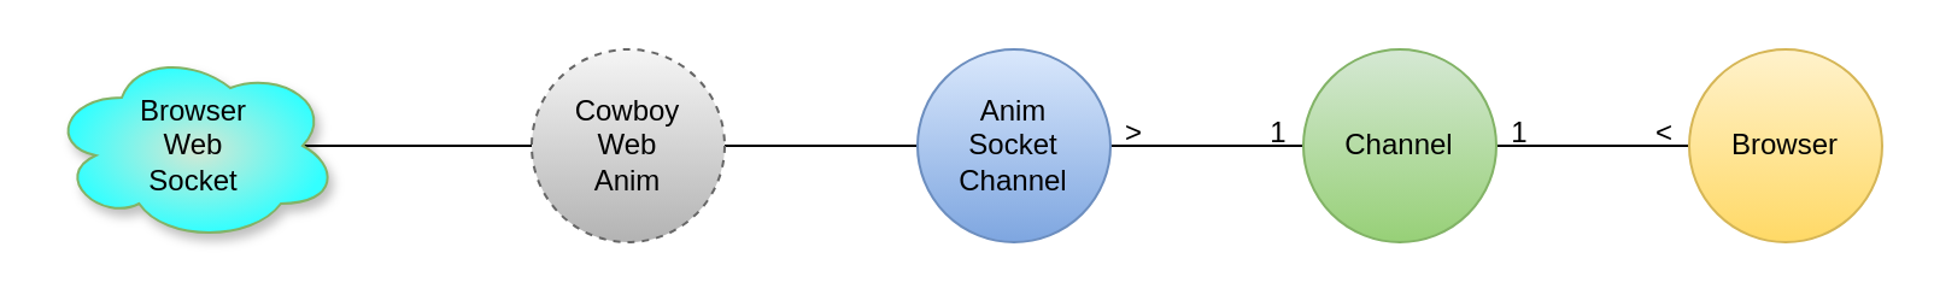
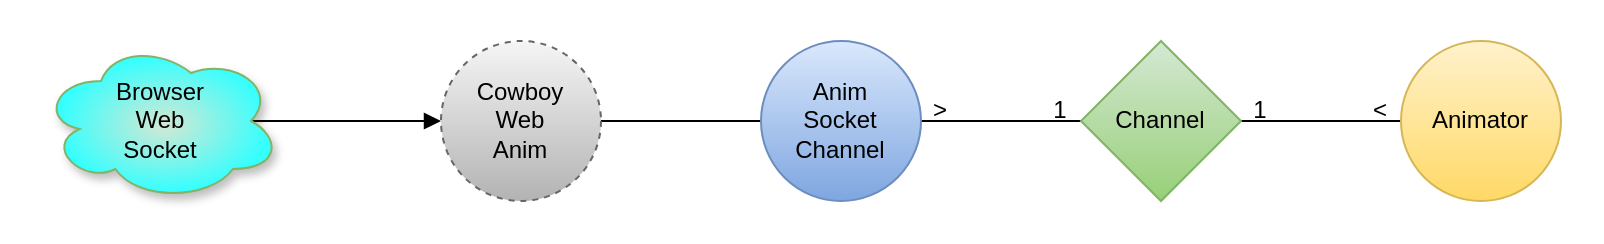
  <mxCell id="0" />
  <mxCell id="1" parent="0" />
- <mxCell id="2" style="edgeStyle=orthogonalEdgeStyle;rounded=0;orthogonalLoop=1;jettySize=auto;html=1;exitX=0.875;exitY=0.5;exitDx=0;exitDy=0;exitPerimeter=0;entryX=0;entryY=0.5;entryDx=0;entryDy=0;endArrow=none;startFill=0;" edge="1" parent="1" source="3" target="5"><mxGeometry relative="1" as="geometry" /></mxCell>
+ <mxCell id="2" style="edgeStyle=orthogonalEdgeStyle;rounded=0;orthogonalLoop=1;jettySize=auto;html=1;exitX=0.875;exitY=0.5;exitDx=0;exitDy=0;exitPerimeter=0;entryX=0;entryY=0.5;entryDx=0;entryDy=0;endArrow=block;startFill=0;" edge="1" parent="1" source="3" target="5"><mxGeometry relative="1" as="geometry" /></mxCell>
  <mxCell id="3" value="Browser&lt;div&gt;Web&lt;/div&gt;&lt;div&gt;Socket&lt;/div&gt;" style="ellipse;shape=cloud;whiteSpace=wrap;html=1;fillStyle=auto;fillColor=#d5e8d4;strokeColor=#82b366;gradientColor=#33FFFF;gradientDirection=radial;shadow=1;" vertex="1" parent="1"><mxGeometry x="20" y="20" width="120" height="80" as="geometry" /></mxCell>
  <mxCell id="4" style="edgeStyle=orthogonalEdgeStyle;shape=connector;rounded=0;orthogonalLoop=1;jettySize=auto;html=1;exitX=1;exitY=0.5;exitDx=0;exitDy=0;entryX=0;entryY=0.5;entryDx=0;entryDy=0;strokeColor=default;align=center;verticalAlign=middle;fontFamily=Helvetica;fontSize=11;fontColor=default;labelBackgroundColor=default;startFill=0;endArrow=none;" edge="1" parent="1" source="5" target="7"><mxGeometry relative="1" as="geometry" /></mxCell>
  <mxCell id="5" value="Cowboy&lt;div&gt;Web&lt;/div&gt;&lt;div&gt;Anim&lt;/div&gt;" style="ellipse;whiteSpace=wrap;html=1;aspect=fixed;dashed=1;fillColor=#f5f5f5;strokeColor=#666666;gradientColor=#b3b3b3;" vertex="1" parent="1"><mxGeometry x="220" y="20" width="80" height="80" as="geometry" /></mxCell>
  <mxCell id="6" style="edgeStyle=orthogonalEdgeStyle;shape=connector;rounded=0;orthogonalLoop=1;jettySize=auto;html=1;exitX=1;exitY=0.5;exitDx=0;exitDy=0;entryX=0;entryY=0.5;entryDx=0;entryDy=0;strokeColor=default;align=center;verticalAlign=middle;fontFamily=Helvetica;fontSize=11;fontColor=default;labelBackgroundColor=default;startFill=0;endArrow=none;curved=1;strokeWidth=1;" edge="1" parent="1" source="7" target="9"><mxGeometry relative="1" as="geometry" /></mxCell>
  <mxCell id="7" value="Anim&lt;div&gt;Socket&lt;/div&gt;&lt;div&gt;Channel&lt;/div&gt;" style="ellipse;whiteSpace=wrap;html=1;aspect=fixed;fillColor=#dae8fc;gradientColor=#7ea6e0;strokeColor=#6c8ebf;" vertex="1" parent="1"><mxGeometry x="380" y="20" width="80" height="80" as="geometry" /></mxCell>
  <mxCell id="8" style="edgeStyle=orthogonalEdgeStyle;shape=connector;curved=1;rounded=0;orthogonalLoop=1;jettySize=auto;html=1;exitX=1;exitY=0.5;exitDx=0;exitDy=0;entryX=0;entryY=0.5;entryDx=0;entryDy=0;strokeColor=default;align=center;verticalAlign=middle;fontFamily=Helvetica;fontSize=11;fontColor=default;labelBackgroundColor=default;startFill=0;endArrow=none;" edge="1" parent="1" source="9" target="10"><mxGeometry relative="1" as="geometry" /></mxCell>
- <mxCell id="9" value="Channel" style="ellipse;whiteSpace=wrap;html=1;aspect=fixed;fillColor=#d5e8d4;gradientColor=#97d077;strokeColor=#82b366;" vertex="1" parent="1"><mxGeometry x="540" y="20" width="80" height="80" as="geometry" /></mxCell>
- <mxCell id="10" value="Browser" style="ellipse;whiteSpace=wrap;html=1;aspect=fixed;fillColor=#fff2cc;gradientColor=#ffd966;strokeColor=#d6b656;" vertex="1" parent="1"><mxGeometry x="700" y="20" width="80" height="80" as="geometry" /></mxCell>
+ <mxCell id="9" value="Channel" style="rhombus;whiteSpace=wrap;html=1;aspect=fixed;fillColor=#d5e8d4;gradientColor=#97d077;strokeColor=#82b366;" vertex="1" parent="1"><mxGeometry x="540" y="20" width="80" height="80" as="geometry" /></mxCell>
+ <mxCell id="10" value="Animator" style="ellipse;whiteSpace=wrap;html=1;aspect=fixed;fillColor=#fff2cc;gradientColor=#ffd966;strokeColor=#d6b656;" vertex="1" parent="1"><mxGeometry x="700" y="20" width="80" height="80" as="geometry" /></mxCell>
  <mxCell id="11" value="1" style="text;html=1;align=center;verticalAlign=middle;whiteSpace=wrap;rounded=0;" vertex="1" parent="1"><mxGeometry x="520" y="40" width="20" height="30" as="geometry" /></mxCell>
  <mxCell id="12" value="1" style="text;html=1;align=center;verticalAlign=middle;whiteSpace=wrap;rounded=0;" vertex="1" parent="1"><mxGeometry x="620" y="40" width="20" height="30" as="geometry" /></mxCell>
  <mxCell id="13" value="&amp;lt;" style="text;html=1;align=center;verticalAlign=middle;whiteSpace=wrap;rounded=0;" vertex="1" parent="1"><mxGeometry x="680" y="40" width="20" height="30" as="geometry" /></mxCell>
  <mxCell id="14" value="&amp;gt;" style="text;html=1;align=center;verticalAlign=middle;whiteSpace=wrap;rounded=0;fontSize=12;" vertex="1" parent="1"><mxGeometry x="460" y="45" width="20" height="20" as="geometry" /></mxCell>
